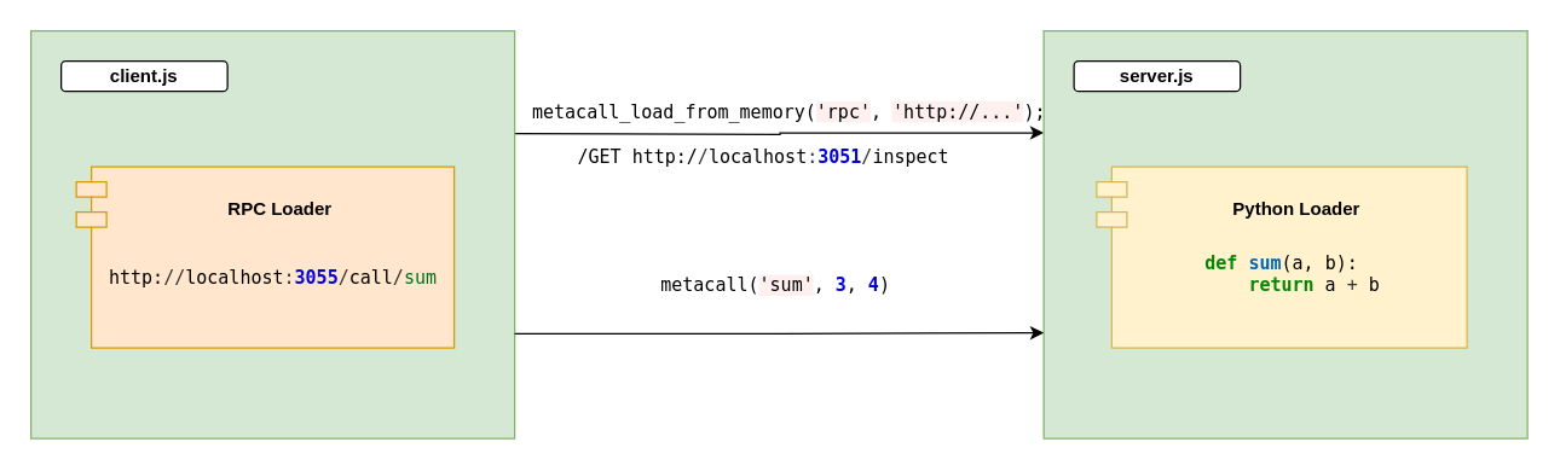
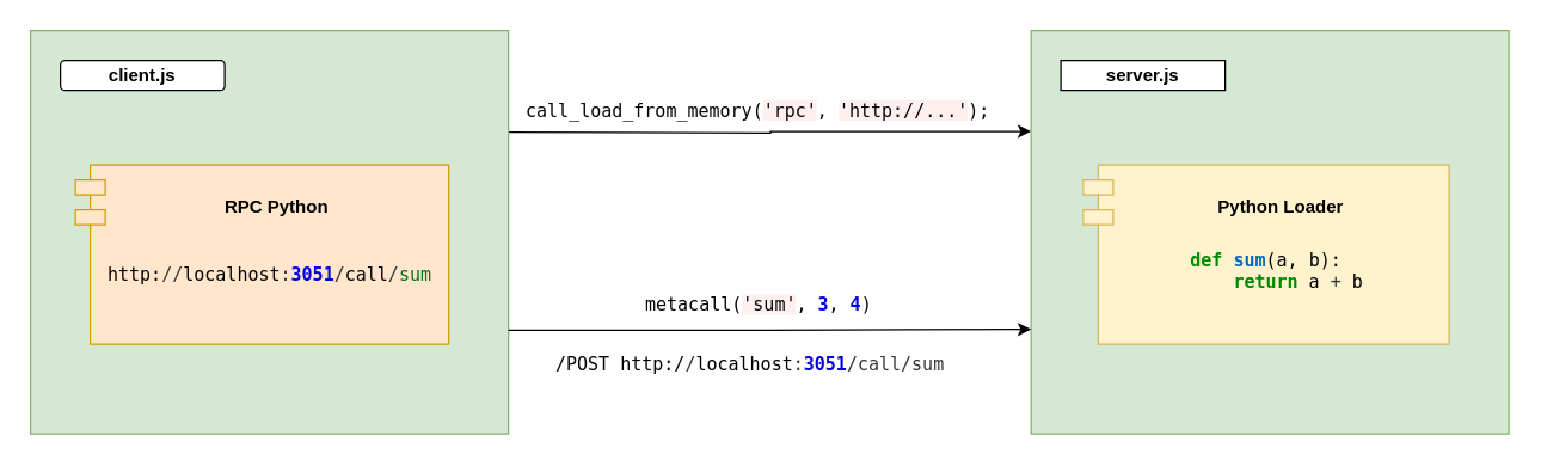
  <mxCell id="0" />
  <mxCell id="1" parent="0" />
  <mxCell id="2" style="edgeStyle=orthogonalEdgeStyle;rounded=0;orthogonalLoop=1;jettySize=auto;html=1;entryX=0;entryY=0.25;entryDx=0;entryDy=0;" parent="1" target="3" edge="1"><mxGeometry relative="1" as="geometry"><mxPoint x="340" y="88" as="sourcePoint" /></mxGeometry></mxCell>
  <mxCell id="3" value="" style="rounded=0;whiteSpace=wrap;html=1;fillColor=#d5e8d4;strokeColor=#82b366;" parent="1" vertex="1"><mxGeometry x="690" y="20" width="320" height="270" as="geometry" /></mxCell>
- <mxCell id="4" value="&lt;div&gt;&lt;b&gt;server.js&lt;/b&gt;&lt;/div&gt;" style="whiteSpace=wrap;html=1;rounded=1;" parent="1" vertex="1"><mxGeometry x="710" y="40" width="110" height="20" as="geometry" /></mxCell>
+ <mxCell id="4" value="&lt;div&gt;&lt;b&gt;server.js&lt;/b&gt;&lt;/div&gt;" style="rounded=0;whiteSpace=wrap;html=1;" parent="1" vertex="1"><mxGeometry x="710" y="40" width="110" height="20" as="geometry" /></mxCell>
  <mxCell id="5" value="&#10;Python Loader&#10;&#10;" style="shape=module;align=right;spacingLeft=20;align=center;verticalAlign=top;fillColor=#fff2cc;strokeColor=#d6b656;fontStyle=1" parent="1" vertex="1"><mxGeometry x="725" y="110" width="245" height="120" as="geometry" /></mxCell>
  <mxCell id="6" value="&lt;pre style=&quot;margin: 0 ; line-height: 125%&quot;&gt;&lt;span style=&quot;color: #008800 ; font-weight: bold&quot;&gt;def&lt;/span&gt; &lt;span style=&quot;color: #0066bb ; font-weight: bold&quot;&gt;sum&lt;/span&gt;(a, b):&#10;    &lt;span style=&quot;color: #008800 ; font-weight: bold&quot;&gt;return&lt;/span&gt; a &lt;span style=&quot;color: #333333&quot;&gt;+&lt;/span&gt; b&lt;/pre&gt;" style="text;whiteSpace=wrap;html=1;" parent="1" vertex="1"><mxGeometry x="795" y="160" width="140" height="50" as="geometry" /></mxCell>
  <mxCell id="7" value="" style="rounded=0;whiteSpace=wrap;html=1;fillColor=#d5e8d4;strokeColor=#82b366;" parent="1" vertex="1"><mxGeometry x="20" y="20" width="320" height="270" as="geometry" /></mxCell>
  <mxCell id="8" value="&lt;b&gt;client.js&lt;/b&gt;" style="whiteSpace=wrap;html=1;rounded=1;" parent="1" vertex="1"><mxGeometry x="40" y="40" width="110" height="20" as="geometry" /></mxCell>
- <mxCell id="9" value="&#10;RPC Loader&#10;" style="shape=module;align=right;spacingLeft=20;align=center;verticalAlign=top;fillColor=#ffe6cc;strokeColor=#d79b00;fontStyle=1;" parent="1" vertex="1"><mxGeometry x="50" y="110" width="250" height="120" as="geometry" /></mxCell>
- <mxCell id="10" value="&lt;pre style=&quot;margin: 0 ; line-height: 125%&quot;&gt;http:&lt;span style=&quot;color: #333333&quot;&gt;//&lt;/span&gt;localhost&lt;span style=&quot;color: #333333&quot;&gt;:&lt;/span&gt;&lt;span style=&quot;color: #333333&quot;&gt;&lt;span&gt;&lt;span style=&quot;color: #333333&quot;&gt;&lt;/span&gt;&lt;span style=&quot;color: #0000dd ; font-weight: bold&quot;&gt;3055&lt;/span&gt;&lt;span style=&quot;color: #333333&quot;&gt;&lt;/span&gt;&lt;/span&gt;/&lt;/span&gt;call&lt;span style=&quot;color: #333333&quot;&gt;/&lt;/span&gt;&lt;span style=&quot;color: #007020&quot;&gt;sum&lt;/span&gt;&lt;/pre&gt;" style="text;whiteSpace=wrap;html=1;" parent="1" vertex="1"><mxGeometry x="70" y="170" width="200" height="30" as="geometry" /></mxCell>
- <mxCell id="11" value="&lt;pre style=&quot;margin: 0 ; line-height: 125%&quot;&gt;&lt;span style=&quot;&quot;&gt;&lt;span style=&quot;color: rgb(0 , 0 , 0)&quot;&gt;/GET http:/&lt;/span&gt;&lt;span style=&quot;color: #333333&quot;&gt;/&lt;/span&gt;localhost&lt;span style=&quot;color: #333333&quot;&gt;:&lt;/span&gt;&lt;span style=&quot;color: #0000dd ; font-weight: bold&quot;&gt;3051&lt;/span&gt;&lt;span style=&quot;color: #333333&quot;&gt;/&lt;/span&gt;inspect&lt;/span&gt;&lt;/pre&gt;" style="text;whiteSpace=wrap;html=1;labelBackgroundColor=none;" parent="1" vertex="1"><mxGeometry x="380" y="90" width="250" height="30" as="geometry" /></mxCell>
+ <mxCell id="9" value="&#10;RPC Python&#10;" style="shape=module;align=right;spacingLeft=20;align=center;verticalAlign=top;fillColor=#ffe6cc;strokeColor=#d79b00;fontStyle=1;" parent="1" vertex="1"><mxGeometry x="50" y="110" width="250" height="120" as="geometry" /></mxCell>
+ <mxCell id="10" value="&lt;pre style=&quot;margin: 0 ; line-height: 125%&quot;&gt;http:&lt;span style=&quot;color: #333333&quot;&gt;//&lt;/span&gt;localhost&lt;span style=&quot;color: #333333&quot;&gt;:&lt;/span&gt;&lt;span style=&quot;color: #333333&quot;&gt;&lt;span&gt;&lt;span style=&quot;color: #333333&quot;&gt;&lt;/span&gt;&lt;span style=&quot;color: #0000dd ; font-weight: bold&quot;&gt;3051&lt;/span&gt;&lt;span style=&quot;color: #333333&quot;&gt;&lt;/span&gt;&lt;/span&gt;/&lt;/span&gt;call&lt;span style=&quot;color: #333333&quot;&gt;/&lt;/span&gt;&lt;span style=&quot;color: #007020&quot;&gt;sum&lt;/span&gt;&lt;/pre&gt;" style="text;whiteSpace=wrap;html=1;" parent="1" vertex="1"><mxGeometry x="70" y="170" width="200" height="30" as="geometry" /></mxCell>
  <mxCell id="12" style="edgeStyle=orthogonalEdgeStyle;rounded=0;orthogonalLoop=1;jettySize=auto;html=1;entryX=0;entryY=0.25;entryDx=0;entryDy=0;" parent="1" edge="1"><mxGeometry relative="1" as="geometry"><mxPoint x="340" y="220.5" as="sourcePoint" /><mxPoint x="690" y="220" as="targetPoint" /><Array as="points"><mxPoint x="515" y="220" /></Array></mxGeometry></mxCell>
- <mxCell id="13" value="&lt;pre style=&quot;margin: 0 ; line-height: 125%&quot;&gt;metacall_load_from_memory(&lt;span style=&quot;background-color: #fff0f0&quot;&gt;'rpc'&lt;/span&gt;, &lt;span style=&quot;background-color: #fff0f0&quot;&gt;'http://...'&lt;/span&gt;);&lt;/pre&gt;" style="text;whiteSpace=wrap;html=1;" parent="1" vertex="1"><mxGeometry x="350" y="60" width="350" height="30" as="geometry" /></mxCell>
- <mxCell id="14" value="&lt;pre style=&quot;margin: 0 ; line-height: 125%&quot;&gt;metacall(&lt;span style=&quot;background-color: #fff0f0&quot;&gt;'sum'&lt;/span&gt;, &lt;span style=&quot;color: #0000dd ; font-weight: bold&quot;&gt;3&lt;/span&gt;, &lt;span style=&quot;color: #0000dd ; font-weight: bold&quot;&gt;4&lt;/span&gt;)&lt;/pre&gt;" style="text;whiteSpace=wrap;html=1;" parent="1" vertex="1"><mxGeometry x="435" y="175" width="150" height="30" as="geometry" /></mxCell>
+ <mxCell id="13" value="&lt;pre style=&quot;margin: 0 ; line-height: 125%&quot;&gt;call_load_from_memory(&lt;span style=&quot;background-color: #fff0f0&quot;&gt;'rpc'&lt;/span&gt;, &lt;span style=&quot;background-color: #fff0f0&quot;&gt;'http://...'&lt;/span&gt;);&lt;/pre&gt;" style="text;whiteSpace=wrap;html=1;" parent="1" vertex="1"><mxGeometry x="350" y="60" width="350" height="30" as="geometry" /></mxCell>
+ <mxCell id="14" value="&lt;pre style=&quot;margin: 0 ; line-height: 125%&quot;&gt;metacall(&lt;span style=&quot;background-color: #fff0f0&quot;&gt;'sum'&lt;/span&gt;, &lt;span style=&quot;color: #0000dd ; font-weight: bold&quot;&gt;3&lt;/span&gt;, &lt;span style=&quot;color: #0000dd ; font-weight: bold&quot;&gt;4&lt;/span&gt;)&lt;/pre&gt;" style="text;whiteSpace=wrap;html=1;" parent="1" vertex="1"><mxGeometry x="430" y="190" width="150" height="30" as="geometry" /></mxCell>
+ <mxCell id="15" value="&lt;pre style=&quot;margin: 0 ; line-height: 125%&quot;&gt;&lt;span&gt;&lt;span style=&quot;color: rgb(0 , 0 , 0)&quot;&gt;/POST http:/&lt;/span&gt;&lt;span style=&quot;color: #333333&quot;&gt;/&lt;/span&gt;localhost&lt;span style=&quot;color: #333333&quot;&gt;:&lt;/span&gt;&lt;span style=&quot;color: #0000dd ; font-weight: bold&quot;&gt;3051&lt;/span&gt;&lt;span style=&quot;color: #333333&quot;&gt;/call/sum&lt;/span&gt;&lt;/span&gt;&lt;/pre&gt;" style="text;whiteSpace=wrap;html=1;labelBackgroundColor=none;" parent="1" vertex="1"><mxGeometry x="370" y="230" width="260" height="30" as="geometry" /></mxCell>
